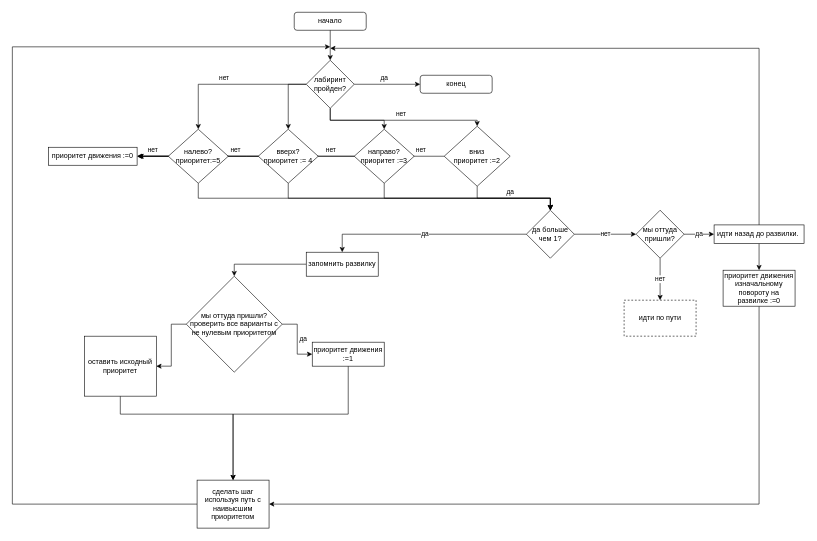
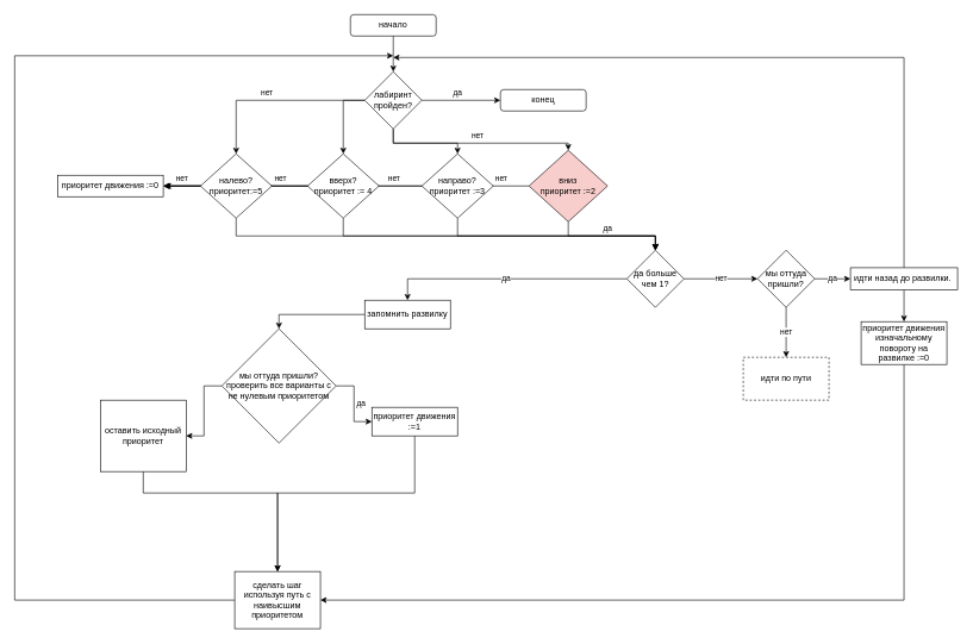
  <mxCell id="0" />
  <mxCell id="1" parent="0" />
  <mxCell id="2" value="начало" style="rounded=1;whiteSpace=wrap;html=1;" vertex="1" parent="1"><mxGeometry x="490" y="20" width="120" height="30" as="geometry" /></mxCell>
  <mxCell id="3" value="" style="edgeStyle=orthogonalEdgeStyle;rounded=0;orthogonalLoop=1;jettySize=auto;html=1;verticalAlign=middle;exitX=0.5;exitY=1;exitDx=0;exitDy=0;" edge="1" parent="1" source="2" target="9"><mxGeometry relative="1" as="geometry"><mxPoint x="590" y="80" as="sourcePoint" /><mxPoint x="650" y="80" as="targetPoint" /><Array as="points" /></mxGeometry></mxCell>
  <mxCell id="4" value="да&lt;br&gt;" style="edgeStyle=orthogonalEdgeStyle;rounded=0;orthogonalLoop=1;jettySize=auto;html=1;entryX=0;entryY=0.5;entryDx=0;entryDy=0;" edge="1" parent="1" source="9" target="10"><mxGeometry x="-0.091" y="10" relative="1" as="geometry"><mxPoint x="710" y="140" as="targetPoint" /><mxPoint as="offset" /></mxGeometry></mxCell>
  <mxCell id="5" value="нет&lt;br&gt;" style="edgeStyle=orthogonalEdgeStyle;rounded=0;orthogonalLoop=1;jettySize=auto;html=1;entryX=0.5;entryY=0;entryDx=0;entryDy=0;exitX=0;exitY=0.5;exitDx=0;exitDy=0;" edge="1" parent="1" source="9" target="23"><mxGeometry x="0.077" y="-10" relative="1" as="geometry"><mxPoint x="550" y="230" as="targetPoint" /><Array as="points"><mxPoint x="330" y="140" /></Array><mxPoint as="offset" /></mxGeometry></mxCell>
  <mxCell id="6" style="edgeStyle=orthogonalEdgeStyle;rounded=0;orthogonalLoop=1;jettySize=auto;html=1;entryX=0.5;entryY=0;entryDx=0;entryDy=0;" edge="1" parent="1" source="9" target="20"><mxGeometry relative="1" as="geometry"><Array as="points"><mxPoint x="480" y="140" /></Array></mxGeometry></mxCell>
  <mxCell id="7" style="edgeStyle=orthogonalEdgeStyle;rounded=0;orthogonalLoop=1;jettySize=auto;html=1;entryX=0.5;entryY=0;entryDx=0;entryDy=0;" edge="1" parent="1" source="9" target="17"><mxGeometry relative="1" as="geometry"><mxPoint x="570" y="240" as="targetPoint" /><Array as="points"><mxPoint x="550" y="200" /><mxPoint x="640" y="200" /></Array></mxGeometry></mxCell>
  <mxCell id="8" value="нет" style="edgeStyle=orthogonalEdgeStyle;rounded=0;orthogonalLoop=1;jettySize=auto;html=1;entryX=0.5;entryY=0;entryDx=0;entryDy=0;" edge="1" parent="1" source="9" target="14"><mxGeometry y="10" relative="1" as="geometry"><Array as="points"><mxPoint x="550" y="200" /><mxPoint x="795" y="200" /></Array><mxPoint as="offset" /></mxGeometry></mxCell>
  <mxCell id="9" value="лабиринт пройден?" style="rhombus;whiteSpace=wrap;html=1;" vertex="1" parent="1"><mxGeometry x="510" y="100" width="80" height="80" as="geometry" /></mxCell>
  <mxCell id="10" value="конец" style="rounded=1;whiteSpace=wrap;html=1;" vertex="1" parent="1"><mxGeometry x="700" y="125" width="120" height="30" as="geometry" /></mxCell>
  <mxCell id="11" style="edgeStyle=orthogonalEdgeStyle;rounded=0;orthogonalLoop=1;jettySize=auto;html=1;exitX=0.5;exitY=1;exitDx=0;exitDy=0;" edge="1" parent="1" source="2" target="2"><mxGeometry relative="1" as="geometry" /></mxCell>
  <mxCell id="12" value="да" style="edgeStyle=orthogonalEdgeStyle;rounded=0;orthogonalLoop=1;jettySize=auto;html=1;entryX=0.5;entryY=0;entryDx=0;entryDy=0;" edge="1" parent="1" source="14" target="26"><mxGeometry x="-0.074" y="10" relative="1" as="geometry"><mxPoint x="790" y="330" as="targetPoint" /><Array as="points"><mxPoint x="795" y="330" /><mxPoint x="917" y="330" /></Array><mxPoint as="offset" /></mxGeometry></mxCell>
  <mxCell id="13" value="нет" style="edgeStyle=orthogonalEdgeStyle;rounded=0;orthogonalLoop=1;jettySize=auto;html=1;" edge="1" parent="1" source="14"><mxGeometry x="-0.846" y="-10" relative="1" as="geometry"><mxPoint x="230" y="260" as="targetPoint" /><mxPoint as="offset" /></mxGeometry></mxCell>
- <mxCell id="14" value="вниз&lt;br&gt;приоритет :=2" style="rhombus;whiteSpace=wrap;html=1;" vertex="1" parent="1"><mxGeometry x="740" y="210" width="110" height="100" as="geometry" /></mxCell>
+ <mxCell id="14" value="вниз&lt;br&gt;приоритет :=2" style="rhombus;whiteSpace=wrap;html=1;fillColor=#f8cecc;" vertex="1" parent="1"><mxGeometry x="740" y="210" width="110" height="100" as="geometry" /></mxCell>
  <mxCell id="15" value="" style="edgeStyle=orthogonalEdgeStyle;rounded=0;orthogonalLoop=1;jettySize=auto;html=1;entryX=0.5;entryY=0;entryDx=0;entryDy=0;" edge="1" parent="1" source="17" target="26"><mxGeometry relative="1" as="geometry"><mxPoint x="640" y="330" as="targetPoint" /><Array as="points"><mxPoint x="640" y="330" /><mxPoint x="917" y="330" /></Array></mxGeometry></mxCell>
  <mxCell id="16" value="нет" style="edgeStyle=orthogonalEdgeStyle;rounded=0;orthogonalLoop=1;jettySize=auto;html=1;" edge="1" parent="1" source="17"><mxGeometry x="-0.784" y="-10" relative="1" as="geometry"><mxPoint x="230" y="260" as="targetPoint" /><mxPoint as="offset" /></mxGeometry></mxCell>
  <mxCell id="17" value="направо?&lt;br&gt;приоритет :=3" style="rhombus;whiteSpace=wrap;html=1;" vertex="1" parent="1"><mxGeometry x="590" y="215" width="100" height="90" as="geometry" /></mxCell>
  <mxCell id="18" value="" style="edgeStyle=orthogonalEdgeStyle;rounded=0;orthogonalLoop=1;jettySize=auto;html=1;entryX=0.5;entryY=0;entryDx=0;entryDy=0;" edge="1" parent="1" source="20" target="26"><mxGeometry relative="1" as="geometry"><mxPoint x="480" y="330" as="targetPoint" /><Array as="points"><mxPoint x="480" y="330" /><mxPoint x="917" y="330" /></Array></mxGeometry></mxCell>
  <mxCell id="19" value="нет" style="edgeStyle=orthogonalEdgeStyle;rounded=0;orthogonalLoop=1;jettySize=auto;html=1;entryX=1;entryY=0.5;entryDx=0;entryDy=0;" edge="1" parent="1" source="20" target="36"><mxGeometry x="-0.619" y="-10" relative="1" as="geometry"><mxPoint as="offset" /></mxGeometry></mxCell>
  <mxCell id="20" value="вверх?&lt;br&gt;приоритет := 4" style="rhombus;whiteSpace=wrap;html=1;" vertex="1" parent="1"><mxGeometry x="430" y="215" width="100" height="90" as="geometry" /></mxCell>
  <mxCell id="21" value="" style="edgeStyle=orthogonalEdgeStyle;rounded=0;orthogonalLoop=1;jettySize=auto;html=1;entryX=0.5;entryY=0;entryDx=0;entryDy=0;" edge="1" parent="1" source="23" target="26"><mxGeometry relative="1" as="geometry"><mxPoint x="330" y="330" as="targetPoint" /><Array as="points"><mxPoint x="330" y="330" /><mxPoint x="917" y="330" /></Array></mxGeometry></mxCell>
  <mxCell id="22" value="нет" style="edgeStyle=orthogonalEdgeStyle;rounded=0;orthogonalLoop=1;jettySize=auto;html=1;" edge="1" parent="1" source="23" target="36"><mxGeometry y="-10" relative="1" as="geometry"><mxPoint as="offset" /></mxGeometry></mxCell>
  <mxCell id="23" value="налево?&lt;br&gt;приоритет:=5" style="rhombus;whiteSpace=wrap;html=1;" vertex="1" parent="1"><mxGeometry x="280" y="215" width="100" height="90" as="geometry" /></mxCell>
  <mxCell id="24" value="нет" style="edgeStyle=orthogonalEdgeStyle;rounded=0;orthogonalLoop=1;jettySize=auto;html=1;" edge="1" parent="1" source="26" target="29"><mxGeometry relative="1" as="geometry"><mxPoint x="670" y="410" as="targetPoint" /></mxGeometry></mxCell>
  <mxCell id="25" value="да" style="edgeStyle=orthogonalEdgeStyle;rounded=0;orthogonalLoop=1;jettySize=auto;html=1;" edge="1" parent="1" source="26" target="35"><mxGeometry relative="1" as="geometry"><Array as="points"><mxPoint x="570" y="390" /></Array></mxGeometry></mxCell>
  <mxCell id="26" value="да больше чем 1?" style="rhombus;whiteSpace=wrap;html=1;" vertex="1" parent="1"><mxGeometry x="877" y="350" width="80" height="80" as="geometry" /></mxCell>
  <mxCell id="27" value="да" style="edgeStyle=orthogonalEdgeStyle;rounded=0;orthogonalLoop=1;jettySize=auto;html=1;" edge="1" parent="1" source="29" target="32"><mxGeometry relative="1" as="geometry" /></mxCell>
  <mxCell id="28" value="нет&lt;br&gt;" style="edgeStyle=orthogonalEdgeStyle;rounded=0;orthogonalLoop=1;jettySize=auto;html=1;" edge="1" parent="1" source="29" target="33"><mxGeometry relative="1" as="geometry"><Array as="points"><mxPoint x="1100" y="390" /><mxPoint x="1100" y="540" /></Array></mxGeometry></mxCell>
  <mxCell id="29" value="мы оттуда пришли?" style="rhombus;whiteSpace=wrap;html=1;" vertex="1" parent="1"><mxGeometry x="1060" y="350" width="80" height="80" as="geometry" /></mxCell>
  <mxCell id="30" style="edgeStyle=orthogonalEdgeStyle;rounded=0;orthogonalLoop=1;jettySize=auto;html=1;" edge="1" parent="1" source="32"><mxGeometry relative="1" as="geometry"><mxPoint x="550" y="80" as="targetPoint" /><Array as="points"><mxPoint x="1265" y="80" /></Array></mxGeometry></mxCell>
  <mxCell id="31" value="" style="edgeStyle=orthogonalEdgeStyle;rounded=0;orthogonalLoop=1;jettySize=auto;html=1;" edge="1" parent="1" source="32" target="45"><mxGeometry relative="1" as="geometry" /></mxCell>
  <mxCell id="32" value="идти назад до развилки.&amp;nbsp;&lt;br&gt;" style="whiteSpace=wrap;html=1;" vertex="1" parent="1"><mxGeometry x="1190" y="374.5" width="150" height="31" as="geometry" /></mxCell>
  <mxCell id="33" value="идти по пути" style="whiteSpace=wrap;html=1;dashed=1;" vertex="1" parent="1"><mxGeometry x="1040" y="500" width="120" height="60" as="geometry" /></mxCell>
  <mxCell id="34" style="edgeStyle=orthogonalEdgeStyle;rounded=0;orthogonalLoop=1;jettySize=auto;html=1;entryX=0.5;entryY=0;entryDx=0;entryDy=0;" edge="1" parent="1" source="35" target="41"><mxGeometry relative="1" as="geometry" /></mxCell>
  <mxCell id="35" value="запомнить развилку&lt;br&gt;" style="whiteSpace=wrap;html=1;" vertex="1" parent="1"><mxGeometry x="510" y="420" width="120" height="40" as="geometry" /></mxCell>
  <mxCell id="36" value="приоритет движения :=0" style="whiteSpace=wrap;html=1;" vertex="1" parent="1"><mxGeometry x="80" y="245" width="148" height="30" as="geometry" /></mxCell>
  <mxCell id="37" style="edgeStyle=orthogonalEdgeStyle;rounded=0;orthogonalLoop=1;jettySize=auto;html=1;" edge="1" parent="1" source="38"><mxGeometry relative="1" as="geometry"><mxPoint x="550" y="77.6" as="targetPoint" /><Array as="points"><mxPoint x="20" y="840" /><mxPoint x="20" y="78" /></Array></mxGeometry></mxCell>
  <mxCell id="38" value="сделать шаг используя путь с наивысшим приоритетом" style="whiteSpace=wrap;html=1;" vertex="1" parent="1"><mxGeometry x="328" y="800" width="120" height="80" as="geometry" /></mxCell>
  <mxCell id="39" value="да" style="edgeStyle=orthogonalEdgeStyle;rounded=0;orthogonalLoop=1;jettySize=auto;html=1;" edge="1" parent="1" source="41" target="43"><mxGeometry y="10" relative="1" as="geometry"><mxPoint as="offset" /></mxGeometry></mxCell>
  <mxCell id="40" style="edgeStyle=orthogonalEdgeStyle;rounded=0;orthogonalLoop=1;jettySize=auto;html=1;" edge="1" parent="1" source="41" target="47"><mxGeometry relative="1" as="geometry"><mxPoint x="260" y="590" as="targetPoint" /></mxGeometry></mxCell>
  <mxCell id="41" value="мы оттуда пришли?&lt;br&gt;проверить все варианты с не нулевым приоритетом" style="rhombus;whiteSpace=wrap;html=1;" vertex="1" parent="1"><mxGeometry x="310" y="460" width="160" height="160" as="geometry" /></mxCell>
  <mxCell id="42" style="edgeStyle=orthogonalEdgeStyle;rounded=0;orthogonalLoop=1;jettySize=auto;html=1;" edge="1" parent="1" source="43" target="38"><mxGeometry relative="1" as="geometry"><Array as="points"><mxPoint x="580" y="690" /><mxPoint x="388" y="690" /></Array></mxGeometry></mxCell>
  <mxCell id="43" value="приоритет движения :=1" style="whiteSpace=wrap;html=1;" vertex="1" parent="1"><mxGeometry x="520" y="570" width="120" height="40" as="geometry" /></mxCell>
  <mxCell id="44" style="edgeStyle=orthogonalEdgeStyle;rounded=0;orthogonalLoop=1;jettySize=auto;html=1;entryX=1;entryY=0.5;entryDx=0;entryDy=0;" edge="1" parent="1" source="45" target="38"><mxGeometry relative="1" as="geometry"><Array as="points"><mxPoint x="1265" y="840" /></Array></mxGeometry></mxCell>
  <mxCell id="45" value="приоритет движения изначальному повороту на развилке :=0" style="whiteSpace=wrap;html=1;" vertex="1" parent="1"><mxGeometry x="1205" y="450" width="120" height="60" as="geometry" /></mxCell>
  <mxCell id="46" style="edgeStyle=orthogonalEdgeStyle;rounded=0;orthogonalLoop=1;jettySize=auto;html=1;entryX=0.5;entryY=0;entryDx=0;entryDy=0;" edge="1" parent="1" source="47" target="38"><mxGeometry relative="1" as="geometry"><Array as="points"><mxPoint x="200" y="690" /><mxPoint x="388" y="690" /></Array></mxGeometry></mxCell>
  <mxCell id="47" value="оставить исходный приоритет" style="rounded=0;whiteSpace=wrap;html=1;" vertex="1" parent="1"><mxGeometry x="140" y="560" width="120" height="100" as="geometry" /></mxCell>
